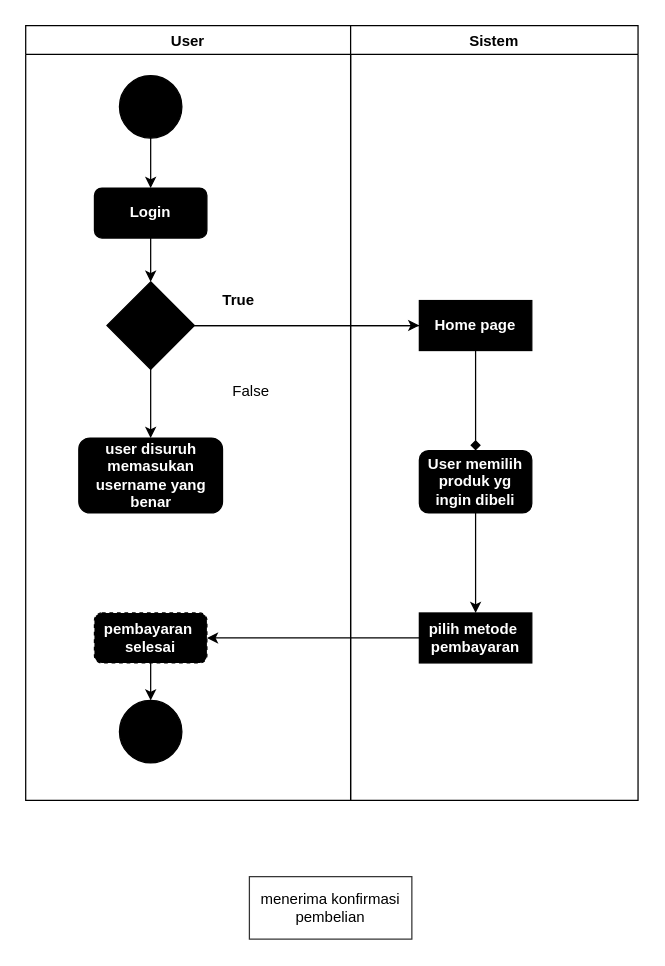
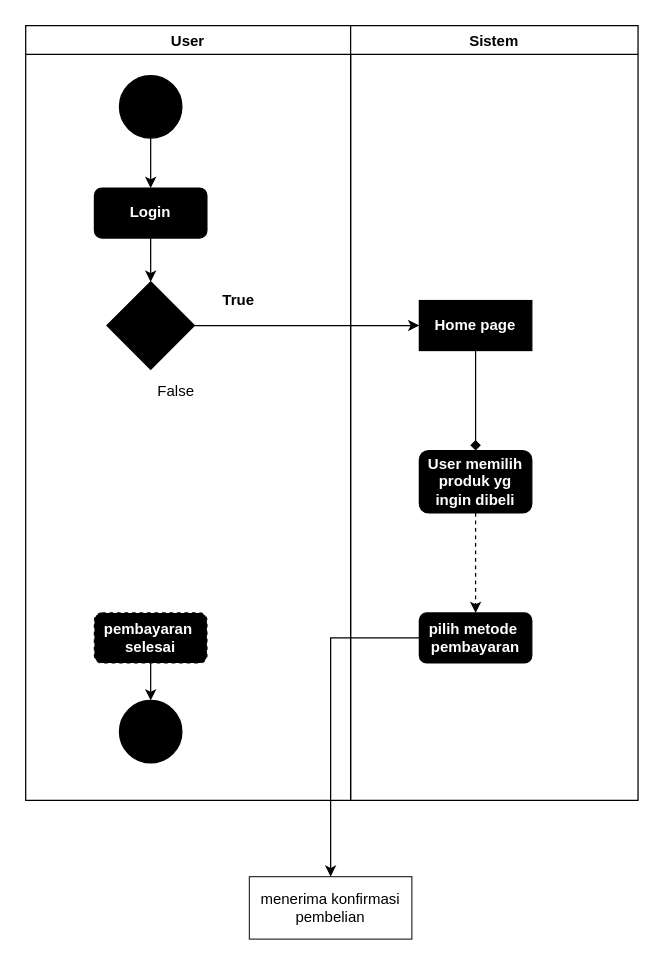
  <mxCell id="0" />
  <mxCell id="1" parent="0" />
  <mxCell id="2" value="menerima konfirmasi pembelian" style="rounded=0;whiteSpace=wrap;html=1;opacity=80;" parent="1" vertex="1"><mxGeometry x="199" y="701" width="130" height="50" as="geometry" /></mxCell>
  <mxCell id="3" value="User" style="swimlane;fillColor=#FFFFFF;" parent="1" vertex="1"><mxGeometry x="20" y="20" width="260" height="620" as="geometry" /></mxCell>
  <mxCell id="4" value="" style="edgeStyle=orthogonalEdgeStyle;rounded=0;orthogonalLoop=1;jettySize=auto;html=1;" parent="3" source="5" target="7" edge="1"><mxGeometry relative="1" as="geometry" /></mxCell>
  <mxCell id="5" value="" style="ellipse;whiteSpace=wrap;html=1;aspect=fixed;fillColor=#000000;" parent="3" vertex="1"><mxGeometry x="75" y="40" width="50" height="50" as="geometry" /></mxCell>
  <mxCell id="6" value="" style="edgeStyle=orthogonalEdgeStyle;rounded=0;orthogonalLoop=1;jettySize=auto;html=1;" parent="3" source="7" target="8" edge="1"><mxGeometry relative="1" as="geometry" /></mxCell>
  <mxCell id="7" value="Login" style="rounded=1;whiteSpace=wrap;html=1;fillColor=#000000;fontColor=#FFFFFF;fontStyle=1" parent="3" vertex="1"><mxGeometry x="55" y="130" width="90" height="40" as="geometry" /></mxCell>
  <mxCell id="8" value="" style="rhombus;whiteSpace=wrap;html=1;fillColor=#000000;" parent="3" vertex="1"><mxGeometry x="65" y="205" width="70" height="70" as="geometry" /></mxCell>
  <mxCell id="9" value="True" style="text;html=1;align=center;verticalAlign=middle;resizable=0;points=[];autosize=1;strokeColor=none;fillColor=none;fontStyle=1" parent="3" vertex="1"><mxGeometry x="145" y="205" width="50" height="30" as="geometry" /></mxCell>
- <mxCell id="10" value="user disuruh memasukan username yang benar" style="rounded=1;whiteSpace=wrap;html=1;fillColor=#000000;fontColor=#FFFFFF;fontStyle=1" parent="3" vertex="1"><mxGeometry x="42.5" y="330" width="115" height="60" as="geometry" /></mxCell>
  <mxCell id="11" style="edgeStyle=orthogonalEdgeStyle;rounded=0;orthogonalLoop=1;jettySize=auto;html=1;exitX=0.5;exitY=1;exitDx=0;exitDy=0;entryX=0.5;entryY=0;entryDx=0;entryDy=0;" parent="3" source="12" target="13" edge="1"><mxGeometry relative="1" as="geometry" /></mxCell>
  <mxCell id="12" value="pembayaran&amp;nbsp;&lt;div&gt;selesai&lt;/div&gt;" style="rounded=1;whiteSpace=wrap;html=1;fillColor=#000000;fontColor=#FFFFFF;fontStyle=1;dashed=1;" parent="3" vertex="1"><mxGeometry x="55" y="470" width="90" height="40" as="geometry" /></mxCell>
  <mxCell id="13" value="" style="ellipse;whiteSpace=wrap;html=1;aspect=fixed;fillColor=#000000;" parent="3" vertex="1"><mxGeometry x="75" y="540" width="50" height="50" as="geometry" /></mxCell>
  <mxCell id="14" value="Sistem" style="swimlane;" parent="1" vertex="1"><mxGeometry x="280" y="20" width="230" height="620" as="geometry" /></mxCell>
  <mxCell id="15" value="" style="edgeStyle=orthogonalEdgeStyle;rounded=0;orthogonalLoop=1;jettySize=auto;html=1;endArrow=diamond;" parent="14" source="16" target="18" edge="1"><mxGeometry relative="1" as="geometry" /></mxCell>
  <mxCell id="16" value="Home page" style="whiteSpace=wrap;html=1;fillColor=#000000;fontColor=#FFFFFF;fontStyle=1;rounded=0;" parent="14" vertex="1"><mxGeometry x="55" y="220" width="90" height="40" as="geometry" /></mxCell>
- <mxCell id="17" value="" style="edgeStyle=orthogonalEdgeStyle;rounded=0;orthogonalLoop=1;jettySize=auto;html=1;" parent="14" source="18" target="19" edge="1"><mxGeometry relative="1" as="geometry" /></mxCell>
+ <mxCell id="17" value="" style="edgeStyle=orthogonalEdgeStyle;rounded=0;orthogonalLoop=1;jettySize=auto;html=1;dashed=1;" parent="14" source="18" target="19" edge="1"><mxGeometry relative="1" as="geometry" /></mxCell>
  <mxCell id="18" value="User memilih produk yg ingin dibeli" style="rounded=1;whiteSpace=wrap;html=1;fillColor=#000000;fontColor=#FFFFFF;fontStyle=1" parent="14" vertex="1"><mxGeometry x="55" y="340" width="90" height="50" as="geometry" /></mxCell>
- <mxCell id="19" value="pilih metode&amp;nbsp;&lt;div&gt;pembayaran&lt;/div&gt;" style="whiteSpace=wrap;html=1;fillColor=#000000;fontColor=#FFFFFF;fontStyle=1;rounded=0;" parent="14" vertex="1"><mxGeometry x="55" y="470" width="90" height="40" as="geometry" /></mxCell>
+ <mxCell id="19" value="pilih metode&amp;nbsp;&lt;div&gt;pembayaran&lt;/div&gt;" style="rounded=1;whiteSpace=wrap;html=1;fillColor=#000000;fontColor=#FFFFFF;fontStyle=1" parent="14" vertex="1"><mxGeometry x="55" y="470" width="90" height="40" as="geometry" /></mxCell>
  <mxCell id="20" style="edgeStyle=orthogonalEdgeStyle;rounded=0;orthogonalLoop=1;jettySize=auto;html=1;exitX=1;exitY=0.5;exitDx=0;exitDy=0;" parent="1" source="8" target="16" edge="1"><mxGeometry relative="1" as="geometry"><Array as="points"><mxPoint x="265" y="260" /><mxPoint x="265" y="260" /></Array></mxGeometry></mxCell>
- <mxCell id="21" value="" style="edgeStyle=orthogonalEdgeStyle;rounded=0;orthogonalLoop=1;jettySize=auto;html=1;" parent="1" source="16" target="10" edge="1"><mxGeometry relative="1" as="geometry" /></mxCell>
- <mxCell id="22" value="False" style="text;html=1;align=center;verticalAlign=middle;resizable=0;points=[];autosize=1;strokeColor=none;fillColor=none;" parent="1" vertex="1"><mxGeometry x="175" y="298" width="50" height="30" as="geometry" /></mxCell>
- <mxCell id="23" value="" style="edgeStyle=orthogonalEdgeStyle;rounded=0;orthogonalLoop=1;jettySize=auto;html=1;" parent="1" source="19" target="12" edge="1"><mxGeometry relative="1" as="geometry" /></mxCell>
+ <mxCell id="22" value="False" style="text;html=1;align=center;verticalAlign=middle;resizable=0;points=[];autosize=1;strokeColor=none;fillColor=none;" parent="1" vertex="1"><mxGeometry x="115" y="298" width="50" height="30" as="geometry" /></mxCell>
+ <mxCell id="23" value="" style="edgeStyle=orthogonalEdgeStyle;rounded=0;orthogonalLoop=1;jettySize=auto;html=1;" parent="1" source="19" target="2" edge="1"><mxGeometry relative="1" as="geometry" /></mxCell>
